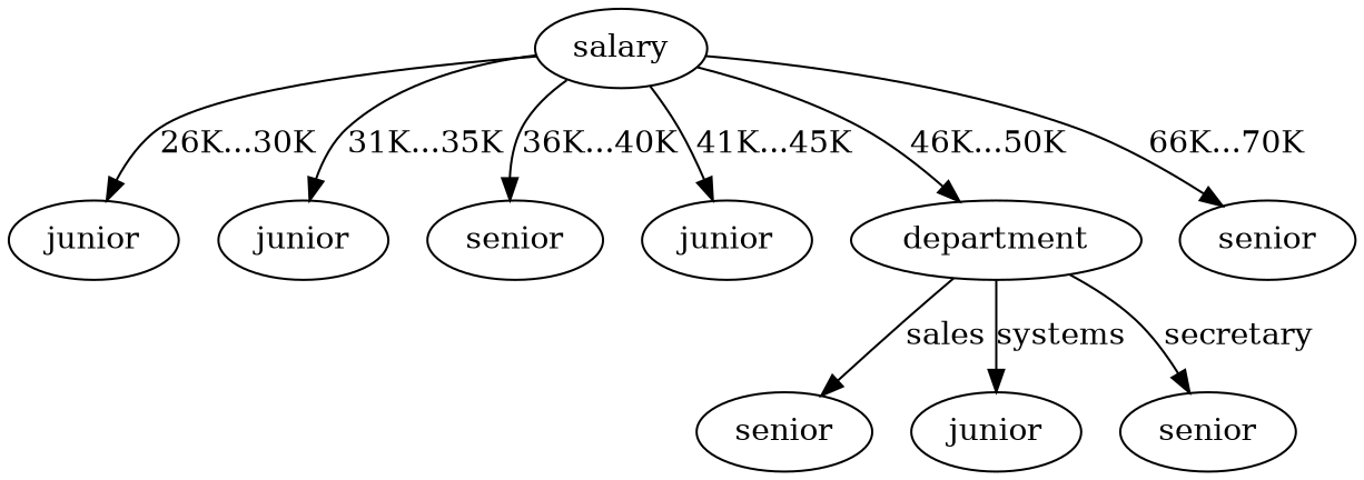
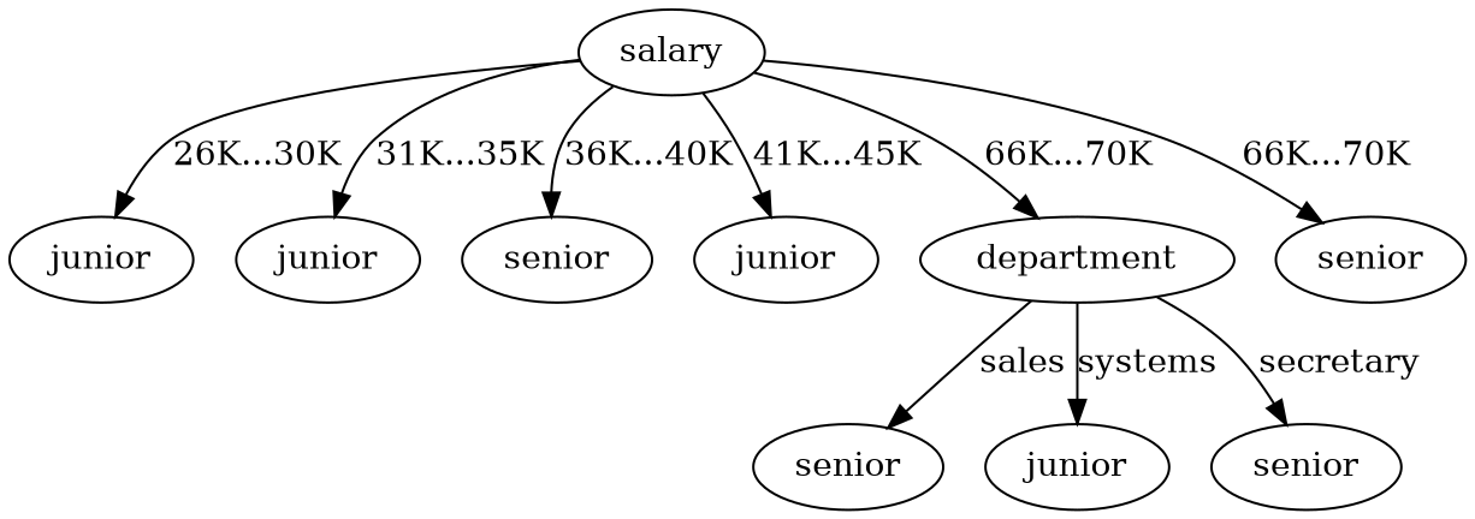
  digraph {
    n1 [label=salary]
    n2 [label=junior]
    n3 [label=junior]
    n4 [label=senior]
    n5 [label=junior]
    n6 [label=department]
    n7 [label=senior]
    n8 [label=senior]
    n9 [label=junior]
    n10 [label=senior]
    n1 -> n2 [label="26K...30K"]
    n1 -> n3 [label="31K...35K"]
    n1 -> n4 [label="36K...40K"]
    n1 -> n5 [label="41K...45K"]
-   n1 -> n6 [label="46K...50K"]
+   n1 -> n6 [label="66K...70K"]
    n1 -> n7 [label="66K...70K"]
    n6 -> n8 [label=sales]
    n6 -> n9 [label=systems]
    n6 -> n10 [label=secretary]
  }
